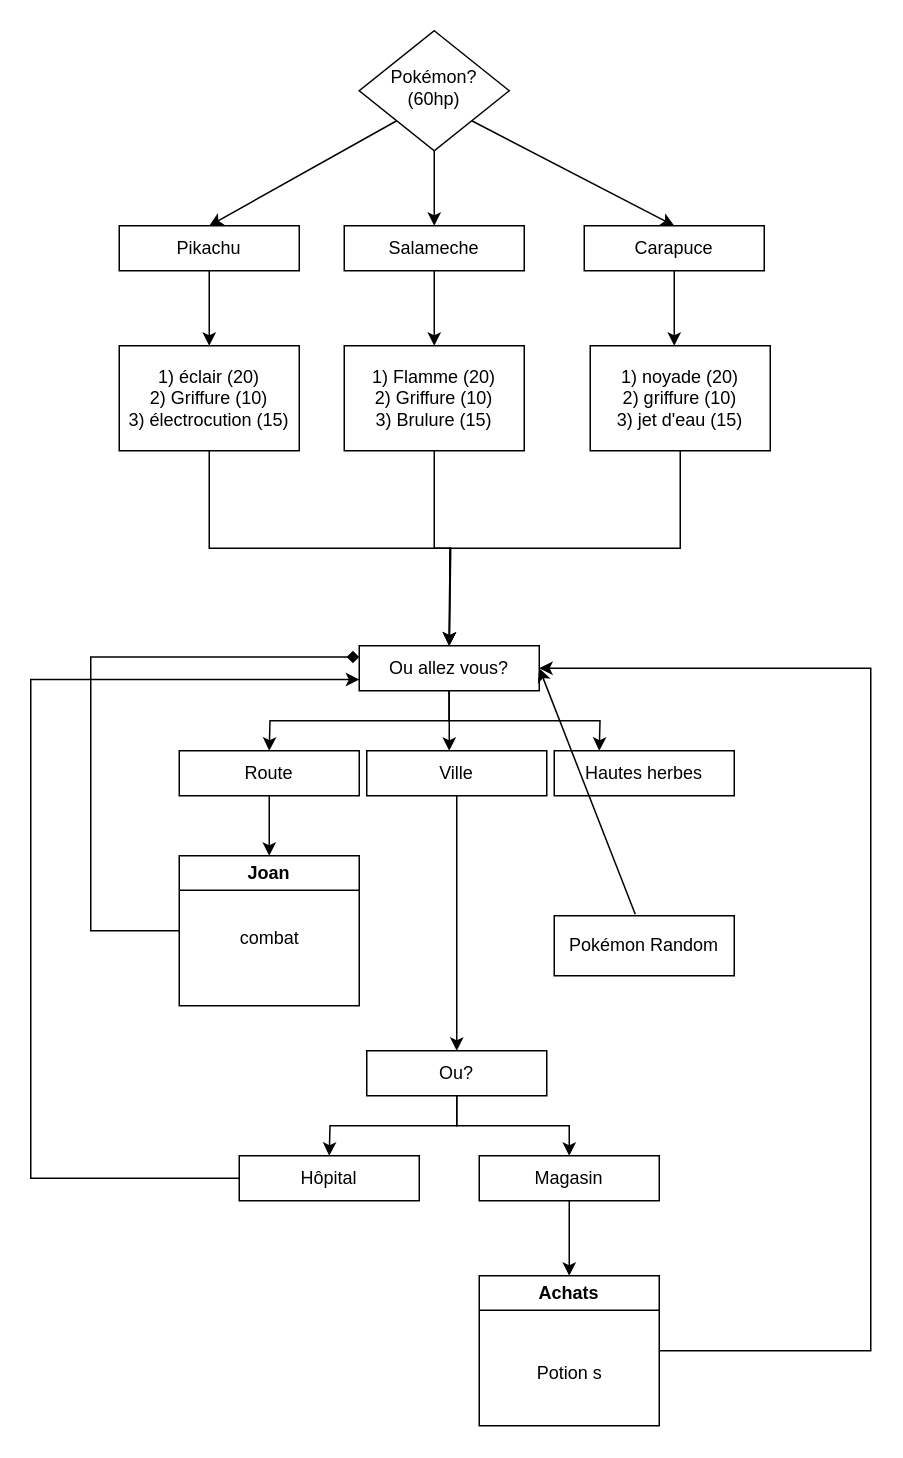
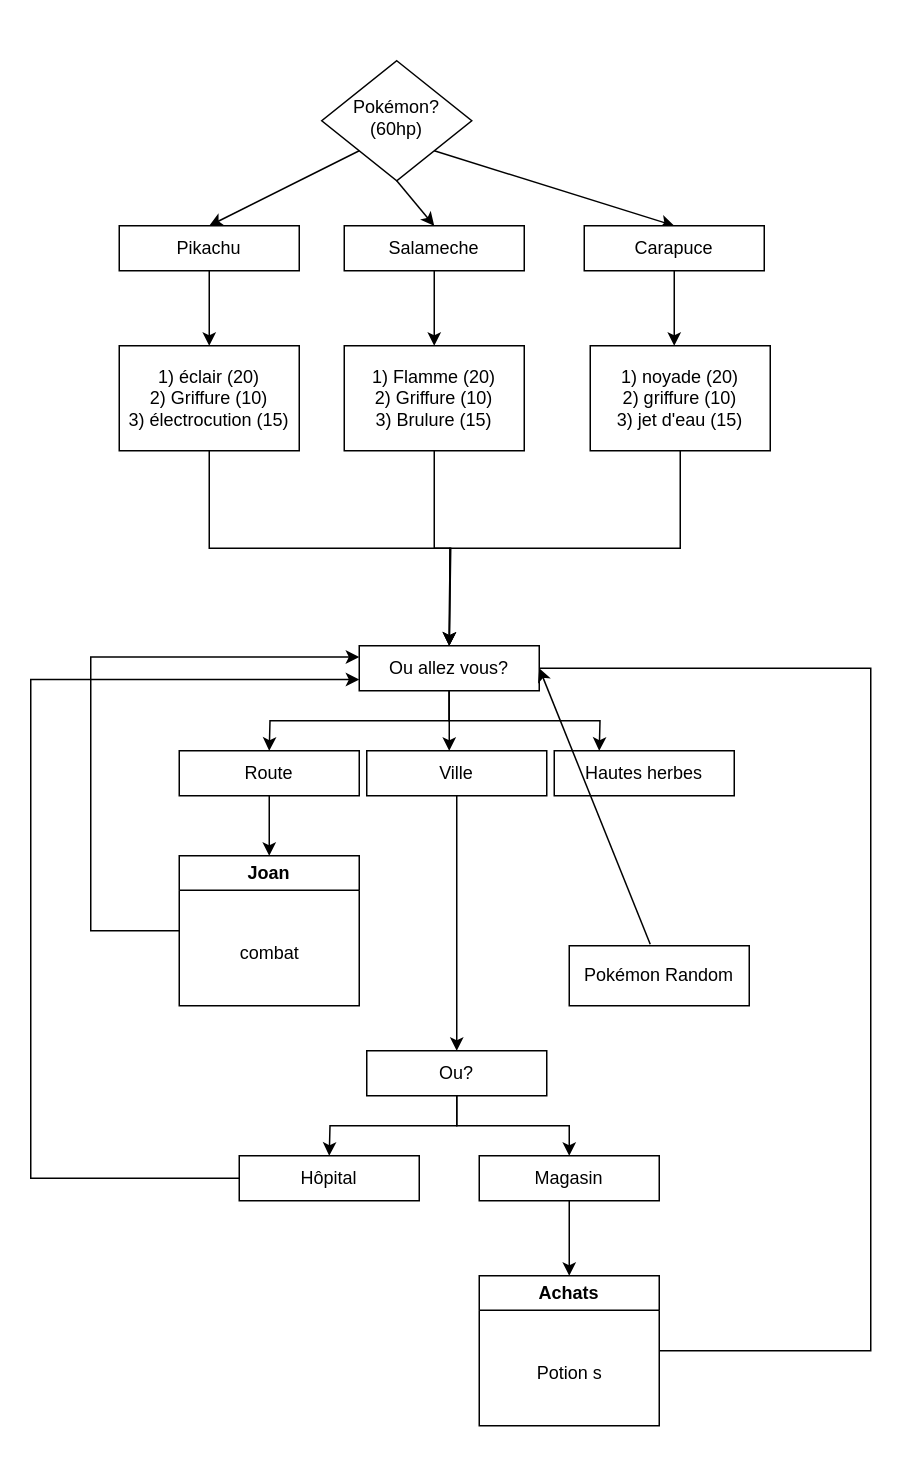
  <mxCell id="0" />
  <mxCell id="1" parent="0" />
- <mxCell id="2" value="Pokémon?&lt;div&gt;(60hp)&lt;/div&gt;" style="rhombus;whiteSpace=wrap;html=1;shadow=0;fontFamily=Helvetica;fontSize=12;align=center;strokeWidth=1;spacing=6;spacingTop=-4;" parent="1" vertex="1"><mxGeometry x="239" y="20" width="100" height="80" as="geometry" /></mxCell>
+ <mxCell id="2" value="Pokémon?&lt;div&gt;(60hp)&lt;/div&gt;" style="rhombus;whiteSpace=wrap;html=1;shadow=0;fontFamily=Helvetica;fontSize=12;align=center;strokeWidth=1;spacing=6;spacingTop=-4;" parent="1" vertex="1"><mxGeometry x="214" y="40" width="100" height="80" as="geometry" /></mxCell>
  <mxCell id="3" value="" style="endArrow=classic;html=1;rounded=0;exitX=1;exitY=1;exitDx=0;exitDy=0;" parent="1" source="2" edge="1"><mxGeometry width="50" height="50" relative="1" as="geometry"><mxPoint x="369" y="300" as="sourcePoint" /><mxPoint x="449" y="150" as="targetPoint" /></mxGeometry></mxCell>
  <mxCell id="4" value="" style="endArrow=classic;html=1;rounded=0;exitX=0;exitY=1;exitDx=0;exitDy=0;" parent="1" source="2" edge="1"><mxGeometry width="50" height="50" relative="1" as="geometry"><mxPoint x="324" y="90" as="sourcePoint" /><mxPoint x="139" y="150" as="targetPoint" /></mxGeometry></mxCell>
  <mxCell id="5" value="" style="endArrow=classic;html=1;rounded=0;exitX=0.5;exitY=1;exitDx=0;exitDy=0;" parent="1" source="2" edge="1"><mxGeometry width="50" height="50" relative="1" as="geometry"><mxPoint x="324" y="90" as="sourcePoint" /><mxPoint x="289" y="150" as="targetPoint" /></mxGeometry></mxCell>
  <mxCell id="6" style="edgeStyle=orthogonalEdgeStyle;rounded=0;orthogonalLoop=1;jettySize=auto;html=1;exitX=0.5;exitY=1;exitDx=0;exitDy=0;" parent="1" source="7" edge="1"><mxGeometry relative="1" as="geometry"><mxPoint x="139" y="230" as="targetPoint" /></mxGeometry></mxCell>
  <mxCell id="7" value="Pikachu" style="rounded=0;whiteSpace=wrap;html=1;" parent="1" vertex="1"><mxGeometry x="79" y="150" width="120" height="30" as="geometry" /></mxCell>
  <mxCell id="8" style="edgeStyle=orthogonalEdgeStyle;rounded=0;orthogonalLoop=1;jettySize=auto;html=1;exitX=0.5;exitY=1;exitDx=0;exitDy=0;" parent="1" source="9" edge="1"><mxGeometry relative="1" as="geometry"><mxPoint x="289" y="230" as="targetPoint" /></mxGeometry></mxCell>
  <mxCell id="9" value="Salameche" style="rounded=0;whiteSpace=wrap;html=1;" parent="1" vertex="1"><mxGeometry x="229" y="150" width="120" height="30" as="geometry" /></mxCell>
  <mxCell id="10" style="edgeStyle=orthogonalEdgeStyle;rounded=0;orthogonalLoop=1;jettySize=auto;html=1;exitX=0.5;exitY=1;exitDx=0;exitDy=0;" parent="1" source="11" edge="1"><mxGeometry relative="1" as="geometry"><mxPoint x="449" y="230" as="targetPoint" /></mxGeometry></mxCell>
  <mxCell id="11" value="Carapuce" style="rounded=0;whiteSpace=wrap;html=1;" parent="1" vertex="1"><mxGeometry x="389" y="150" width="120" height="30" as="geometry" /></mxCell>
  <mxCell id="12" style="edgeStyle=orthogonalEdgeStyle;rounded=0;orthogonalLoop=1;jettySize=auto;html=1;exitX=0.5;exitY=1;exitDx=0;exitDy=0;" parent="1" source="13" edge="1"><mxGeometry relative="1" as="geometry"><mxPoint x="299" y="430" as="targetPoint" /></mxGeometry></mxCell>
  <mxCell id="13" value="1) éclair (20)&lt;div&gt;2) Griffure (10)&lt;/div&gt;&lt;div&gt;3) électrocution (15)&lt;span style=&quot;caret-color: rgba(0, 0, 0, 0); color: rgba(0, 0, 0, 0); font-family: monospace; font-size: 0px; text-align: start; white-space: nowrap;&quot;&gt;%3CmxGraphModel%3E%3Croot%3E%3CmxCell%20id%3D%220%22%2F%3E%3CmxCell%20id%3D%221%22%20parent%3D%220%22%2F%3E%3CmxCell%20id%3D%222%22%20value%3D%22Salameche%22%20style%3D%22rounded%3D0%3BwhiteSpace%3Dwrap%3Bhtml%3D1%3B%22%20vertex%3D%221%22%20parent%3D%221%22%3E%3CmxGeometry%20x%3D%22250%22%20y%3D%22240%22%20width%3D%22120%22%20height%3D%2230%22%20as%3D%22geometry%22%2F%3E%3C%2FmxCell%3E%3C%2Froot%3E%3C%2FmxGraphModel%3E&lt;/span&gt;&lt;/div&gt;" style="rounded=0;whiteSpace=wrap;html=1;" parent="1" vertex="1"><mxGeometry x="79" y="230" width="120" height="70" as="geometry" /></mxCell>
  <mxCell id="14" style="edgeStyle=orthogonalEdgeStyle;rounded=0;orthogonalLoop=1;jettySize=auto;html=1;exitX=0.5;exitY=1;exitDx=0;exitDy=0;" parent="1" source="15" edge="1"><mxGeometry relative="1" as="geometry"><mxPoint x="299" y="430" as="targetPoint" /><Array as="points"><mxPoint x="289" y="365" /><mxPoint x="300" y="365" /></Array></mxGeometry></mxCell>
  <mxCell id="15" value="1) Flamme (20)&lt;div&gt;2) Griffure (10)&lt;/div&gt;&lt;div&gt;3) Brulure (15)&lt;span style=&quot;caret-color: rgba(0, 0, 0, 0); color: rgba(0, 0, 0, 0); font-family: monospace; font-size: 0px; text-align: start; white-space: nowrap;&quot;&gt;%3CmxGraphModel%3E%3Croot%3E%3CmxCell%20id%3D%220%22%2F%3E%3CmxCell%20id%3D%221%22%20parent%3D%220%22%2F%3E%3CmxCell%20id%3D%222%22%20value%3D%22Salameche%22%20style%3D%22rounded%3D0%3BwhiteSpace%3Dwrap%3Bhtml%3D1%3B%22%20vertex%3D%221%22%20parent%3D%221%22%3E%3CmxGeometry%20x%3D%22250%22%20y%3D%22240%22%20width%3D%22120%22%20height%3D%2230%22%20as%3D%22geometry%22%2F%3E%3C%2FmxCell%3E%3C%2Froot%3E%3C%2FmxGraphModel%3E&lt;/span&gt;&lt;/div&gt;" style="rounded=0;whiteSpace=wrap;html=1;" parent="1" vertex="1"><mxGeometry x="229" y="230" width="120" height="70" as="geometry" /></mxCell>
  <mxCell id="16" style="edgeStyle=orthogonalEdgeStyle;rounded=0;orthogonalLoop=1;jettySize=auto;html=1;exitX=0.5;exitY=1;exitDx=0;exitDy=0;" parent="1" source="17" edge="1"><mxGeometry relative="1" as="geometry"><mxPoint x="299" y="430" as="targetPoint" /></mxGeometry></mxCell>
  <mxCell id="17" value="1) noyade (20)&lt;div&gt;2) griffure (10)&lt;/div&gt;&lt;div&gt;3) jet d'eau (15)&lt;span style=&quot;caret-color: rgba(0, 0, 0, 0); color: rgba(0, 0, 0, 0); font-family: monospace; font-size: 0px; text-align: start; white-space: nowrap;&quot;&gt;%3CmxGraphModel%3E%3Croot%3E%3CmxCell%20id%3D%220%22%2F%3E%3CmxCell%20id%3D%221%22%20parent%3D%220%22%2F%3E%3CmxCell%20id%3D%222%22%20value%3D%22Salameche%22%20style%3D%22rounded%3D0%3BwhiteSpace%3Dwrap%3Bhtml%3D1%3B%22%20vertex%3D%221%22%20parent%3D%221%22%3E%3CmxGeometry%20x%3D%22250%22%20y%3D%22240%22%20width%3D%22120%22%20height%3D%2230%22%20as%3D%22geometry%22%2F%3E%3C%2FmxCell%3E%3C%2Froot%3E%3C%2FmxGraphModel%3E&lt;/span&gt;&lt;/div&gt;" style="rounded=0;whiteSpace=wrap;html=1;" parent="1" vertex="1"><mxGeometry x="393" y="230" width="120" height="70" as="geometry" /></mxCell>
  <mxCell id="18" style="edgeStyle=orthogonalEdgeStyle;rounded=0;orthogonalLoop=1;jettySize=auto;html=1;exitX=0.5;exitY=1;exitDx=0;exitDy=0;" parent="1" source="21" edge="1"><mxGeometry relative="1" as="geometry"><mxPoint x="179" y="500" as="targetPoint" /></mxGeometry></mxCell>
  <mxCell id="19" style="edgeStyle=orthogonalEdgeStyle;rounded=0;orthogonalLoop=1;jettySize=auto;html=1;exitX=0.5;exitY=1;exitDx=0;exitDy=0;" parent="1" source="21" edge="1"><mxGeometry relative="1" as="geometry"><mxPoint x="399" y="500" as="targetPoint" /></mxGeometry></mxCell>
  <mxCell id="20" style="edgeStyle=orthogonalEdgeStyle;rounded=0;orthogonalLoop=1;jettySize=auto;html=1;exitX=0.5;exitY=1;exitDx=0;exitDy=0;" parent="1" source="21" edge="1"><mxGeometry relative="1" as="geometry"><mxPoint x="299" y="500" as="targetPoint" /></mxGeometry></mxCell>
  <mxCell id="21" value="Ou allez vous?" style="rounded=0;whiteSpace=wrap;html=1;" parent="1" vertex="1"><mxGeometry x="239" y="430" width="120" height="30" as="geometry" /></mxCell>
  <mxCell id="22" style="edgeStyle=orthogonalEdgeStyle;rounded=0;orthogonalLoop=1;jettySize=auto;html=1;exitX=0.5;exitY=1;exitDx=0;exitDy=0;" parent="1" source="23" edge="1"><mxGeometry relative="1" as="geometry"><mxPoint x="179" y="570" as="targetPoint" /></mxGeometry></mxCell>
  <mxCell id="23" value="Route" style="rounded=0;whiteSpace=wrap;html=1;" parent="1" vertex="1"><mxGeometry x="119" y="500" width="120" height="30" as="geometry" /></mxCell>
  <mxCell id="24" value="Hautes herbes" style="rounded=0;whiteSpace=wrap;html=1;" parent="1" vertex="1"><mxGeometry x="369" y="500" width="120" height="30" as="geometry" /></mxCell>
  <mxCell id="25" style="edgeStyle=orthogonalEdgeStyle;rounded=0;orthogonalLoop=1;jettySize=auto;html=1;exitX=0.5;exitY=1;exitDx=0;exitDy=0;" parent="1" source="26" edge="1"><mxGeometry relative="1" as="geometry"><mxPoint x="304" y="700" as="targetPoint" /></mxGeometry></mxCell>
  <mxCell id="26" value="Ville" style="rounded=0;whiteSpace=wrap;html=1;" parent="1" vertex="1"><mxGeometry x="244" y="500" width="120" height="30" as="geometry" /></mxCell>
- <mxCell id="27" style="edgeStyle=orthogonalEdgeStyle;rounded=0;orthogonalLoop=1;jettySize=auto;html=1;entryX=0;entryY=0.25;entryDx=0;entryDy=0;endArrow=diamond;" parent="1" source="28" target="21" edge="1"><mxGeometry relative="1" as="geometry"><mxPoint x="59" y="430" as="targetPoint" /><Array as="points"><mxPoint x="60" y="620" /><mxPoint x="60" y="438" /></Array></mxGeometry></mxCell>
+ <mxCell id="27" style="edgeStyle=orthogonalEdgeStyle;rounded=0;orthogonalLoop=1;jettySize=auto;html=1;entryX=0;entryY=0.25;entryDx=0;entryDy=0;" parent="1" source="28" target="21" edge="1"><mxGeometry relative="1" as="geometry"><mxPoint x="59" y="430" as="targetPoint" /><Array as="points"><mxPoint x="60" y="620" /><mxPoint x="60" y="438" /></Array></mxGeometry></mxCell>
  <mxCell id="28" value="Joan" style="swimlane;whiteSpace=wrap;html=1;" parent="1" vertex="1"><mxGeometry x="119" y="570" width="120" height="100" as="geometry" /></mxCell>
- <mxCell id="29" value="combat" style="text;html=1;align=center;verticalAlign=middle;resizable=0;points=[];autosize=1;strokeColor=none;fillColor=none;" parent="28" vertex="1"><mxGeometry x="30" y="40" width="60" height="30" as="geometry" /></mxCell>
+ <mxCell id="29" value="combat" style="text;html=1;align=center;verticalAlign=middle;resizable=0;points=[];autosize=1;strokeColor=none;fillColor=none;" parent="28" vertex="1"><mxGeometry x="30" y="50" width="60" height="30" as="geometry" /></mxCell>
  <mxCell id="30" style="edgeStyle=orthogonalEdgeStyle;rounded=0;orthogonalLoop=1;jettySize=auto;html=1;exitX=0.5;exitY=1;exitDx=0;exitDy=0;" parent="1" source="32" edge="1"><mxGeometry relative="1" as="geometry"><mxPoint x="219" y="770" as="targetPoint" /></mxGeometry></mxCell>
  <mxCell id="31" style="edgeStyle=orthogonalEdgeStyle;rounded=0;orthogonalLoop=1;jettySize=auto;html=1;exitX=0.5;exitY=1;exitDx=0;exitDy=0;" parent="1" source="32" target="34" edge="1"><mxGeometry relative="1" as="geometry"><mxPoint x="389" y="770" as="targetPoint" /></mxGeometry></mxCell>
  <mxCell id="32" value="Ou?" style="rounded=0;whiteSpace=wrap;html=1;" parent="1" vertex="1"><mxGeometry x="244" y="700" width="120" height="30" as="geometry" /></mxCell>
  <mxCell id="33" style="edgeStyle=orthogonalEdgeStyle;rounded=0;orthogonalLoop=1;jettySize=auto;html=1;exitX=0.5;exitY=1;exitDx=0;exitDy=0;" parent="1" source="34" edge="1"><mxGeometry relative="1" as="geometry"><mxPoint x="379" y="850" as="targetPoint" /></mxGeometry></mxCell>
  <mxCell id="34" value="Magasin" style="rounded=0;whiteSpace=wrap;html=1;" parent="1" vertex="1"><mxGeometry x="319" y="770" width="120" height="30" as="geometry" /></mxCell>
  <mxCell id="35" style="edgeStyle=orthogonalEdgeStyle;rounded=0;orthogonalLoop=1;jettySize=auto;html=1;exitX=0;exitY=0.5;exitDx=0;exitDy=0;entryX=0;entryY=0.75;entryDx=0;entryDy=0;" parent="1" source="36" target="21" edge="1"><mxGeometry relative="1" as="geometry"><mxPoint x="19" y="400" as="targetPoint" /><Array as="points"><mxPoint x="20" y="785" /><mxPoint x="20" y="453" /></Array></mxGeometry></mxCell>
  <mxCell id="36" value="Hôpital" style="rounded=0;whiteSpace=wrap;html=1;" parent="1" vertex="1"><mxGeometry x="159" y="770" width="120" height="30" as="geometry" /></mxCell>
- <mxCell id="37" style="edgeStyle=orthogonalEdgeStyle;rounded=0;orthogonalLoop=1;jettySize=auto;html=1;exitX=1;exitY=0.5;exitDx=0;exitDy=0;entryX=1;entryY=0.5;entryDx=0;entryDy=0;" parent="1" source="38" target="21" edge="1"><mxGeometry relative="1" as="geometry"><mxPoint x="579" y="450" as="targetPoint" /><Array as="points"><mxPoint x="580" y="900" /><mxPoint x="580" y="445" /></Array></mxGeometry></mxCell>
+ <mxCell id="37" style="edgeStyle=orthogonalEdgeStyle;rounded=0;orthogonalLoop=1;jettySize=auto;html=1;exitX=1;exitY=0.5;exitDx=0;exitDy=0;entryX=1;entryY=0.5;entryDx=0;entryDy=0;endArrow=none;" parent="1" source="38" target="21" edge="1"><mxGeometry relative="1" as="geometry"><mxPoint x="579" y="450" as="targetPoint" /><Array as="points"><mxPoint x="580" y="900" /><mxPoint x="580" y="445" /></Array></mxGeometry></mxCell>
  <mxCell id="38" value="Achats" style="swimlane;whiteSpace=wrap;html=1;" parent="1" vertex="1"><mxGeometry x="319" y="850" width="120" height="100" as="geometry" /></mxCell>
  <mxCell id="39" value="Potion s" style="text;html=1;align=center;verticalAlign=middle;resizable=0;points=[];autosize=1;strokeColor=none;fillColor=none;" parent="38" vertex="1"><mxGeometry x="25" y="50" width="70" height="30" as="geometry" /></mxCell>
- <mxCell id="40" value="Pokémon Random" style="rounded=0;whiteSpace=wrap;html=1;" parent="1" vertex="1"><mxGeometry x="369" y="610" width="120" height="40" as="geometry" /></mxCell>
+ <mxCell id="40" value="Pokémon Random" style="rounded=0;whiteSpace=wrap;html=1;" parent="1" vertex="1"><mxGeometry x="379" y="630" width="120" height="40" as="geometry" /></mxCell>
  <mxCell id="41" value="" style="endArrow=classic;html=1;rounded=0;exitX=0.45;exitY=-0.025;exitDx=0;exitDy=0;exitPerimeter=0;entryX=1;entryY=0.5;entryDx=0;entryDy=0;" parent="1" source="40" target="21" edge="1"><mxGeometry width="50" height="50" relative="1" as="geometry"><mxPoint x="678.5" y="495" as="sourcePoint" /><mxPoint x="669" y="440" as="targetPoint" /></mxGeometry></mxCell>
